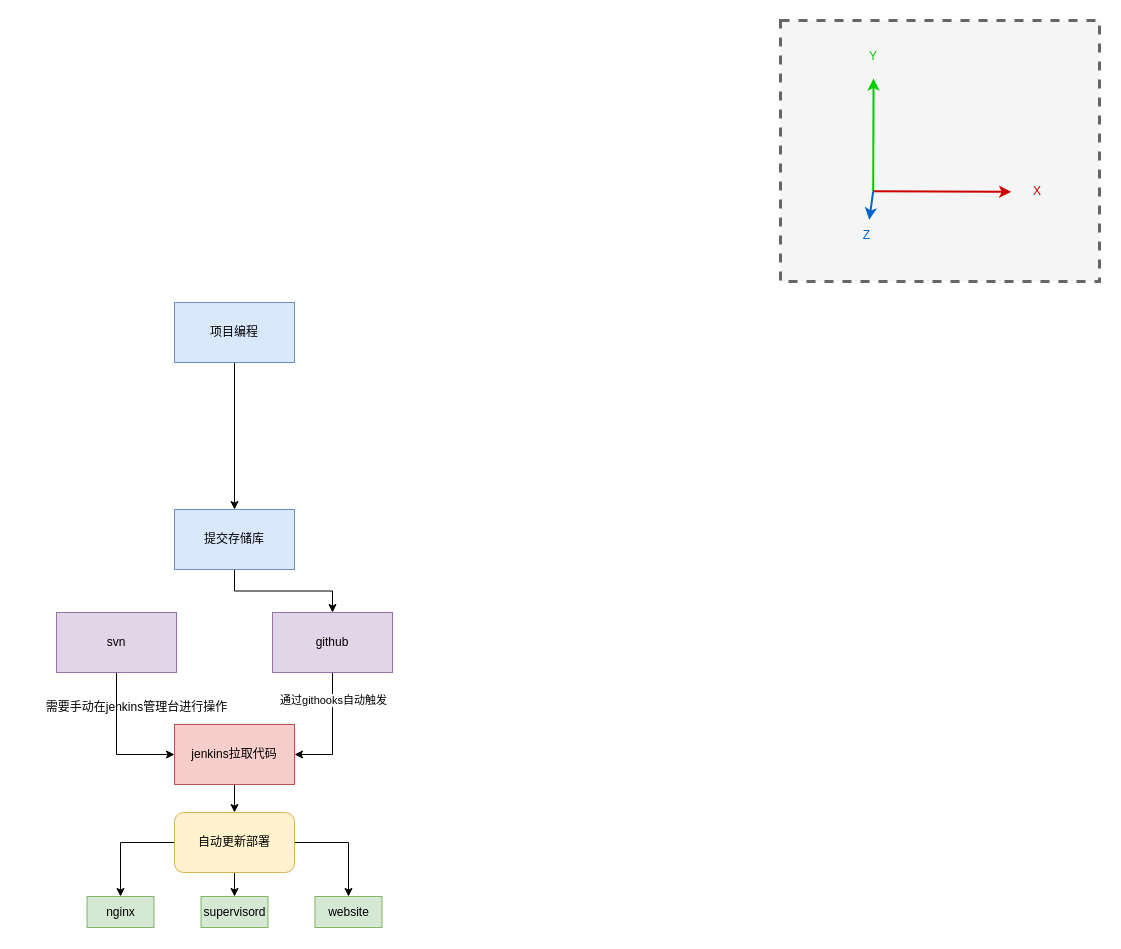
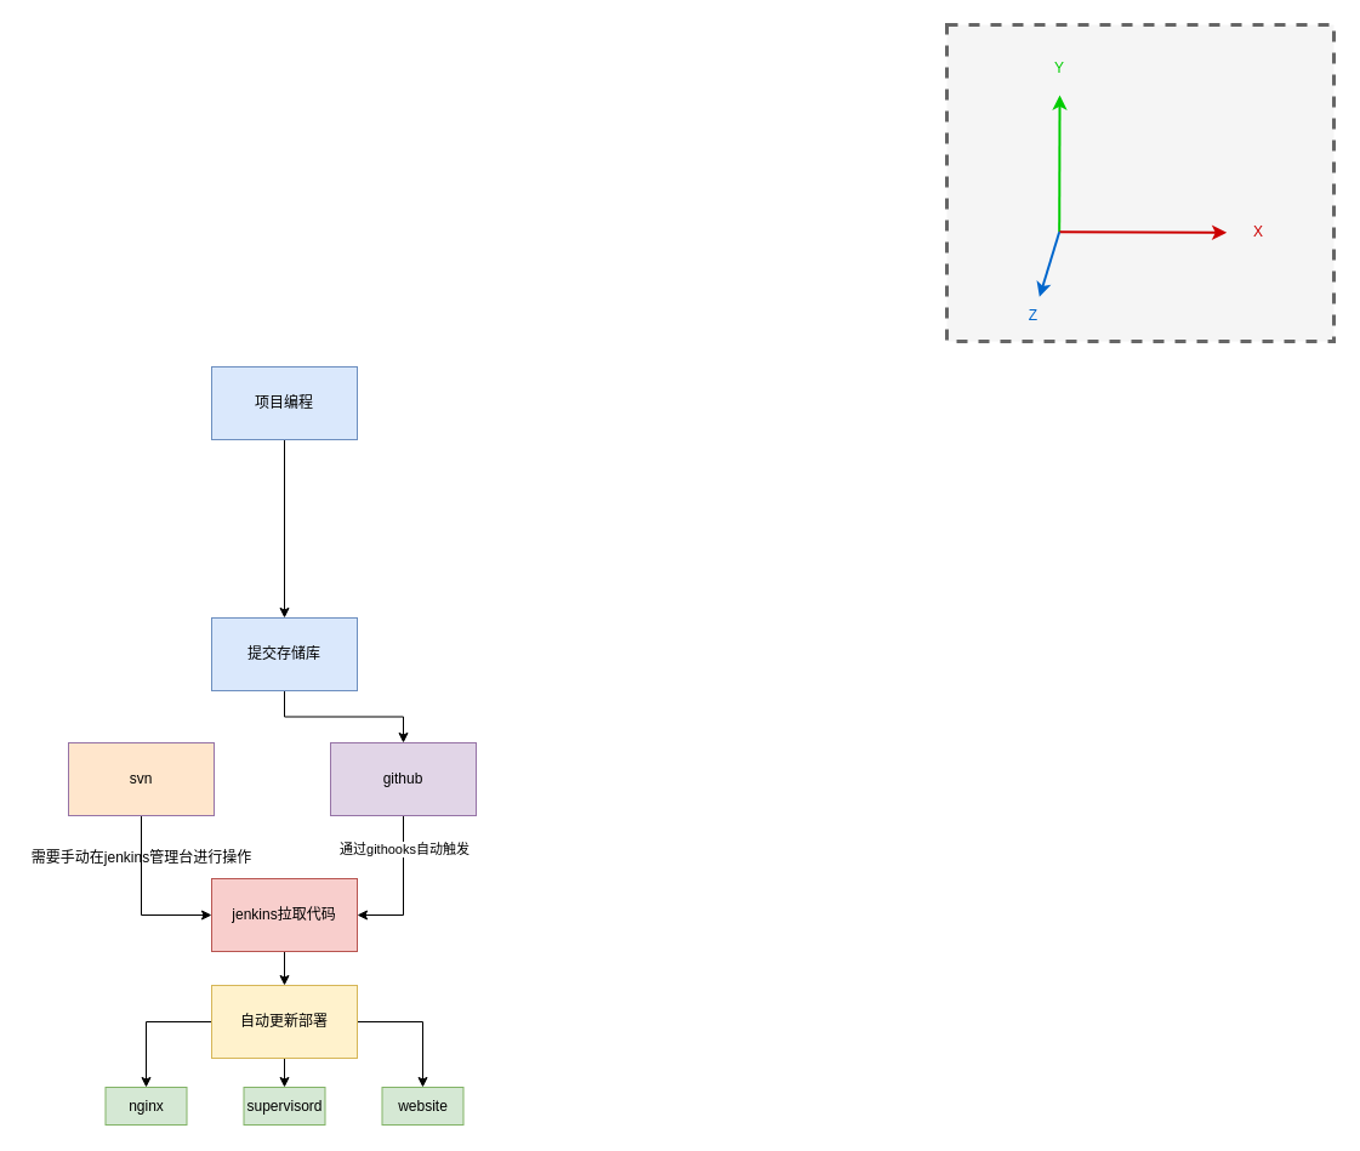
  <mxCell id="0" />
  <mxCell id="1" parent="0" />
  <mxCell id="2" style="edgeStyle=orthogonalEdgeStyle;rounded=0;orthogonalLoop=1;jettySize=auto;html=1;entryX=0.5;entryY=0;entryDx=0;entryDy=0;" parent="1" source="3" target="5" edge="1"><mxGeometry relative="1" as="geometry" /></mxCell>
  <mxCell id="3" value="项目编程" style="rounded=0;whiteSpace=wrap;html=1;fillColor=#dae8fc;strokeColor=#6c8ebf;" parent="1" vertex="1"><mxGeometry x="174" y="302" width="120" height="60" as="geometry" /></mxCell>
  <mxCell id="4" style="edgeStyle=orthogonalEdgeStyle;rounded=0;orthogonalLoop=1;jettySize=auto;html=1;" parent="1" source="5" target="10" edge="1"><mxGeometry relative="1" as="geometry" /></mxCell>
  <mxCell id="5" value="提交存储库" style="rounded=0;whiteSpace=wrap;html=1;fillColor=#dae8fc;strokeColor=#6c8ebf;" parent="1" vertex="1"><mxGeometry x="174" y="509" width="120" height="60" as="geometry" /></mxCell>
  <mxCell id="6" style="edgeStyle=orthogonalEdgeStyle;rounded=0;orthogonalLoop=1;jettySize=auto;html=1;entryX=0;entryY=0.5;entryDx=0;entryDy=0;" parent="1" source="7" target="12" edge="1"><mxGeometry relative="1" as="geometry" /></mxCell>
- <mxCell id="7" value="svn" style="rounded=0;whiteSpace=wrap;html=1;fillColor=#e1d5e7;strokeColor=#9673a6;" parent="1" vertex="1"><mxGeometry x="56" y="612" width="120" height="60" as="geometry" /></mxCell>
+ <mxCell id="7" value="svn" style="rounded=0;whiteSpace=wrap;html=1;fillColor=#ffe6cc;strokeColor=#9673a6;" parent="1" vertex="1"><mxGeometry x="56" y="612" width="120" height="60" as="geometry" /></mxCell>
  <mxCell id="8" style="edgeStyle=orthogonalEdgeStyle;rounded=0;orthogonalLoop=1;jettySize=auto;html=1;entryX=1;entryY=0.5;entryDx=0;entryDy=0;" parent="1" source="10" target="12" edge="1"><mxGeometry relative="1" as="geometry" /></mxCell>
  <mxCell id="9" value="通过githooks自动触发" style="edgeLabel;html=1;align=center;verticalAlign=middle;resizable=0;points=[];" parent="8" vertex="1" connectable="0"><mxGeometry x="-0.557" relative="1" as="geometry"><mxPoint as="offset" /></mxGeometry></mxCell>
  <mxCell id="10" value="github" style="rounded=0;whiteSpace=wrap;html=1;fillColor=#e1d5e7;strokeColor=#9673a6;" parent="1" vertex="1"><mxGeometry x="272" y="612" width="120" height="60" as="geometry" /></mxCell>
  <mxCell id="11" style="edgeStyle=orthogonalEdgeStyle;rounded=0;orthogonalLoop=1;jettySize=auto;html=1;entryX=0.5;entryY=0;entryDx=0;entryDy=0;" parent="1" source="12" target="17" edge="1"><mxGeometry relative="1" as="geometry" /></mxCell>
  <mxCell id="12" value="jenkins拉取代码" style="rounded=0;whiteSpace=wrap;html=1;fillColor=#f8cecc;strokeColor=#b85450;" parent="1" vertex="1"><mxGeometry x="174" y="724" width="120" height="60" as="geometry" /></mxCell>
- <mxCell id="13" value="需要手动在jenkins管理台进行操作" style="text;html=1;strokeColor=none;fillColor=none;align=center;verticalAlign=middle;whiteSpace=wrap;rounded=0;" parent="1" vertex="1"><mxGeometry x="40.5" y="697" width="191" height="20" as="geometry" /></mxCell>
+ <mxCell id="13" value="需要手动在jenkins管理台进行操作" style="text;html=1;strokeColor=none;fillColor=none;align=center;verticalAlign=middle;whiteSpace=wrap;rounded=0;" parent="1" vertex="1"><mxGeometry x="20.5" y="697" width="191" height="20" as="geometry" /></mxCell>
  <mxCell id="14" style="edgeStyle=orthogonalEdgeStyle;rounded=0;orthogonalLoop=1;jettySize=auto;html=1;entryX=0.5;entryY=0;entryDx=0;entryDy=0;" parent="1" source="17" target="19" edge="1"><mxGeometry relative="1" as="geometry" /></mxCell>
  <mxCell id="15" style="edgeStyle=orthogonalEdgeStyle;rounded=0;orthogonalLoop=1;jettySize=auto;html=1;entryX=0.5;entryY=0;entryDx=0;entryDy=0;" parent="1" source="17" target="18" edge="1"><mxGeometry relative="1" as="geometry" /></mxCell>
  <mxCell id="16" style="edgeStyle=orthogonalEdgeStyle;rounded=0;orthogonalLoop=1;jettySize=auto;html=1;entryX=0.5;entryY=0;entryDx=0;entryDy=0;" parent="1" source="17" target="20" edge="1"><mxGeometry relative="1" as="geometry" /></mxCell>
- <mxCell id="17" value="自动更新部署" style="whiteSpace=wrap;html=1;fillColor=#fff2cc;strokeColor=#d6b656;rounded=1;" parent="1" vertex="1"><mxGeometry x="174" y="812" width="120" height="60" as="geometry" /></mxCell>
+ <mxCell id="17" value="自动更新部署" style="rounded=0;whiteSpace=wrap;html=1;fillColor=#fff2cc;strokeColor=#d6b656;" parent="1" vertex="1"><mxGeometry x="174" y="812" width="120" height="60" as="geometry" /></mxCell>
  <mxCell id="18" value="nginx" style="rounded=0;whiteSpace=wrap;html=1;fillColor=#d5e8d4;strokeColor=#82b366;" parent="1" vertex="1"><mxGeometry x="86.5" y="896" width="67" height="31" as="geometry" /></mxCell>
  <mxCell id="19" value="supervisord" style="rounded=0;whiteSpace=wrap;html=1;fillColor=#d5e8d4;strokeColor=#82b366;" parent="1" vertex="1"><mxGeometry x="200.5" y="896" width="67" height="31" as="geometry" /></mxCell>
  <mxCell id="20" value="website" style="rounded=0;whiteSpace=wrap;html=1;fillColor=#d5e8d4;strokeColor=#82b366;" parent="1" vertex="1"><mxGeometry x="314.5" y="896" width="67" height="31" as="geometry" /></mxCell>
  <mxCell id="21" style="edgeStyle=orthogonalEdgeStyle;rounded=0;orthogonalLoop=1;jettySize=auto;html=1;exitX=0.5;exitY=1;exitDx=0;exitDy=0;" parent="1" source="19" target="19" edge="1"><mxGeometry relative="1" as="geometry" /></mxCell>
  <mxCell id="22" value="" style="rounded=0;whiteSpace=wrap;html=1;fillColor=#f5f5f5;strokeColor=#666666;fontColor=#333333;dashed=1;strokeWidth=3;" parent="1" vertex="1"><mxGeometry x="780" y="20" width="319" height="261" as="geometry" /></mxCell>
  <mxCell id="23" value="" style="group" parent="1" vertex="1" connectable="0"><mxGeometry x="832" y="34" width="231" height="241" as="geometry" /></mxCell>
  <mxCell id="24" value="" style="endArrow=classic;html=1;entryX=0.5;entryY=1;entryDx=0;entryDy=0;fillColor=#d5e8d4;strokeColor=#00CC00;strokeWidth=2;" parent="23" target="28" edge="1"><mxGeometry x="-31.96" y="-21.162" width="72.637" height="66.132" as="geometry"><mxPoint x="40.695" y="156.788" as="sourcePoint" /><mxPoint x="40.695" y="28.788" as="targetPoint" /></mxGeometry></mxCell>
  <mxCell id="25" value="" style="endArrow=classic;html=1;strokeColor=#CC0000;strokeWidth=2;" parent="23" target="27" edge="1"><mxGeometry x="-31.96" y="-21.162" width="72.637" height="66.132" as="geometry"><mxPoint x="40.695" y="156.788" as="sourcePoint" /><mxPoint x="233.019" y="156.788" as="targetPoint" /></mxGeometry></mxCell>
  <mxCell id="26" value="" style="endArrow=classic;html=1;strokeColor=#0066CC;strokeWidth=2;" parent="23" target="29" edge="1"><mxGeometry x="-31.96" y="-21.162" width="72.637" height="66.132" as="geometry"><mxPoint x="40.695" y="156.788" as="sourcePoint" /><mxPoint x="10.778" y="250.446" as="targetPoint" /></mxGeometry></mxCell>
  <mxCell id="27" value="&lt;font color=&quot;#cc0000&quot;&gt;X&lt;/font&gt;" style="text;html=1;strokeColor=none;fillColor=none;align=center;verticalAlign=middle;whiteSpace=wrap;rounded=0;strokeWidth=2;" parent="23" vertex="1"><mxGeometry x="178.687" y="132.265" width="52.313" height="50.34" as="geometry" /></mxCell>
  <mxCell id="28" value="&lt;font color=&quot;#00cc00&quot;&gt;Y&lt;/font&gt;" style="text;html=1;strokeColor=none;fillColor=none;align=center;verticalAlign=middle;whiteSpace=wrap;rounded=0;" parent="23" vertex="1"><mxGeometry x="15.98" width="50.105" height="43.925" as="geometry" /></mxCell>
- <mxCell id="29" value="&lt;font color=&quot;#0066cc&quot;&gt;Z&lt;/font&gt;" style="text;html=1;strokeColor=none;fillColor=none;align=center;verticalAlign=middle;whiteSpace=wrap;rounded=0;strokeWidth=2;" parent="23" vertex="1"><mxGeometry x="15" y="185.301" width="39.224" height="30.699" as="geometry" /></mxCell>
+ <mxCell id="29" value="&lt;font color=&quot;#0066cc&quot;&gt;Z&lt;/font&gt;" style="text;html=1;strokeColor=none;fillColor=none;align=center;verticalAlign=middle;whiteSpace=wrap;rounded=0;strokeWidth=2;" parent="23" vertex="1"><mxGeometry y="210.301" width="39.224" height="30.699" as="geometry" /></mxCell>
